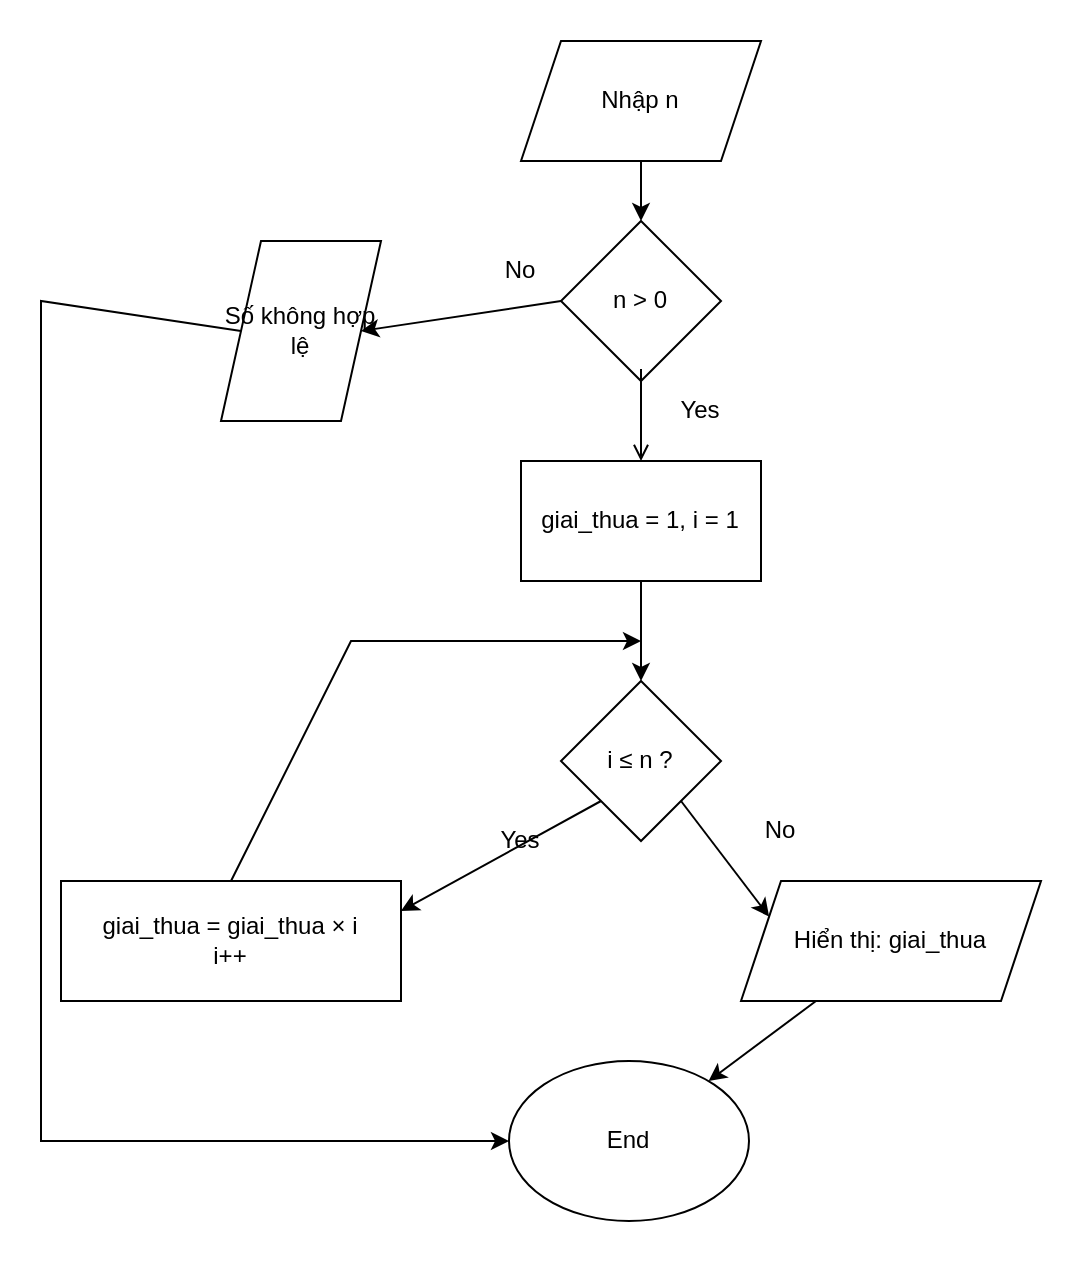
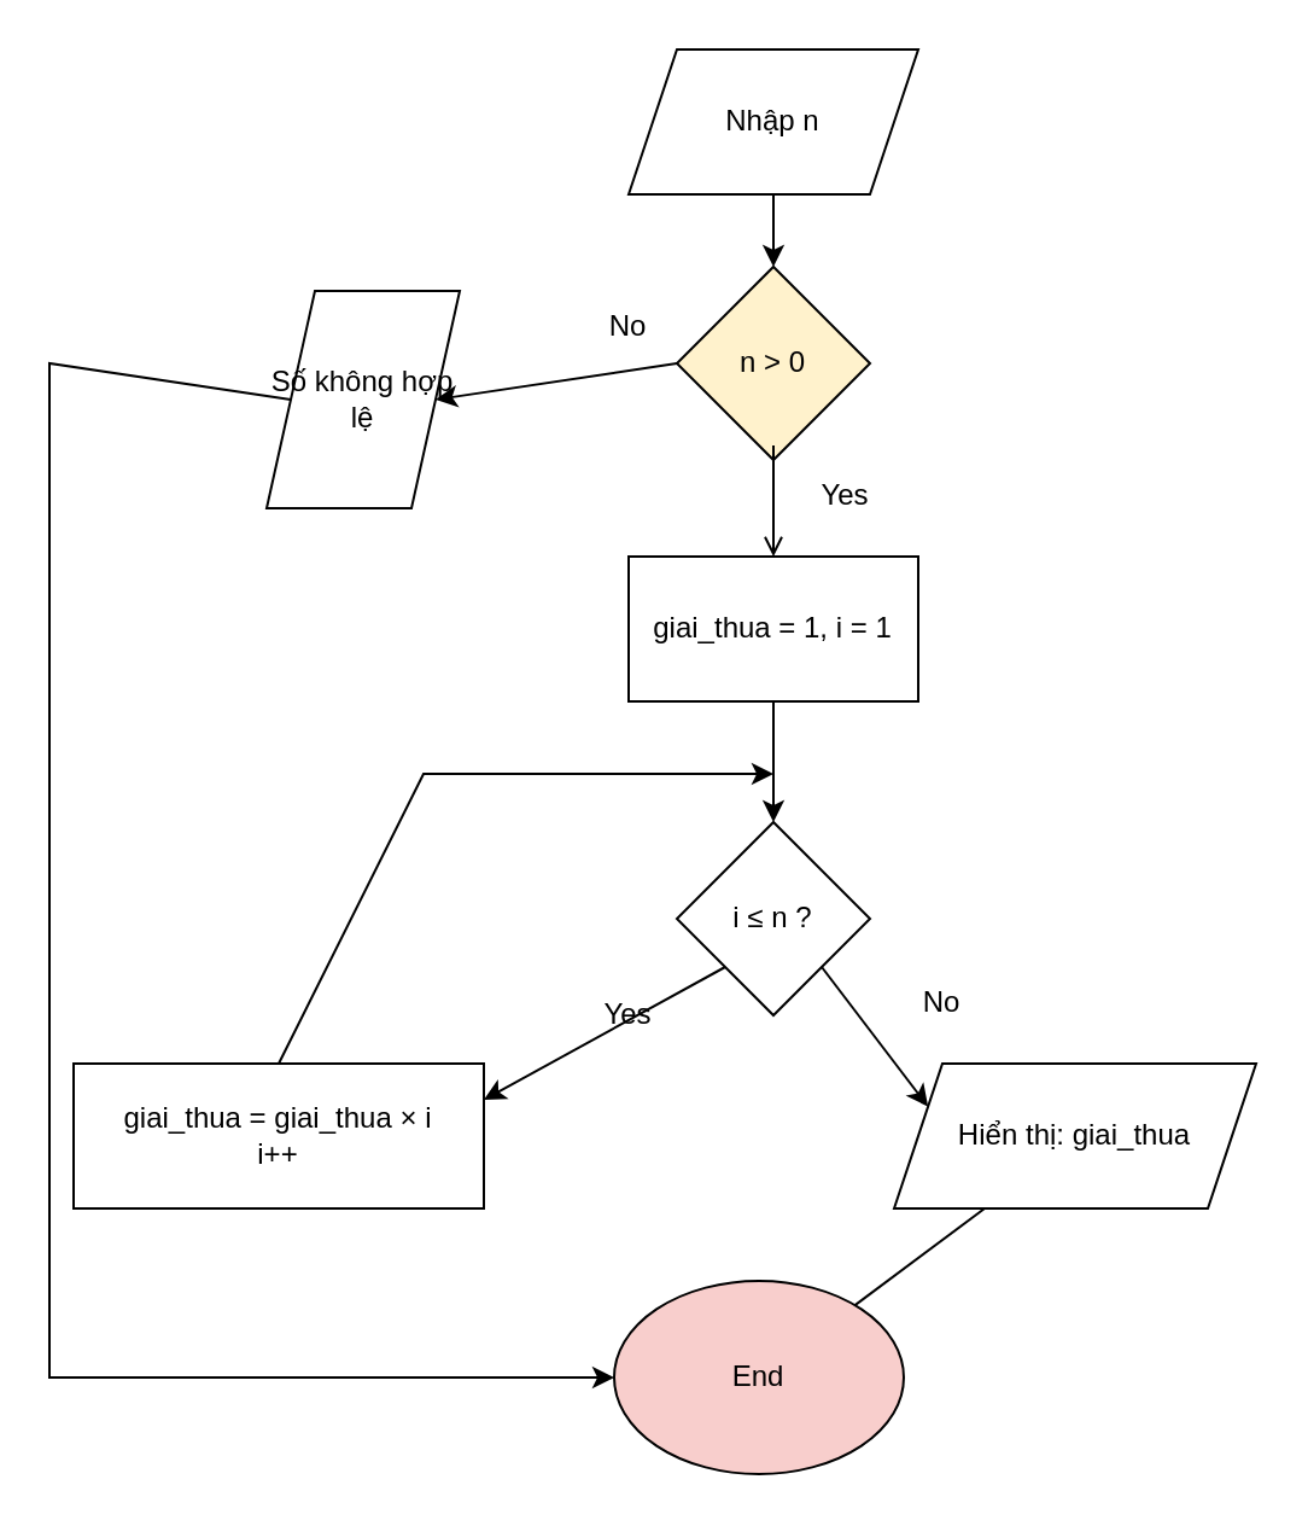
  <mxCell id="0" />
  <mxCell id="1" parent="0" />
  <mxCell id="2" value="Nhập n" style="shape=parallelogram;perimeter=parallelogramPerimeter;whiteSpace=wrap;html=1;fixedSize=1;" parent="1" vertex="1"><mxGeometry x="260" y="20" width="120" height="60" as="geometry" /></mxCell>
- <mxCell id="3" value="n &amp;gt; 0" style="rhombus;whiteSpace=wrap;html=1;" parent="1" vertex="1"><mxGeometry x="280" y="110" width="80" height="80" as="geometry" /></mxCell>
+ <mxCell id="3" value="n &amp;gt; 0" style="rhombus;whiteSpace=wrap;html=1;fillColor=#fff2cc;" parent="1" vertex="1"><mxGeometry x="280" y="110" width="80" height="80" as="geometry" /></mxCell>
  <mxCell id="4" value="Số không hợp lệ" style="shape=parallelogram;perimeter=parallelogramPerimeter;whiteSpace=wrap;html=1;fixedSize=1;" parent="1" vertex="1"><mxGeometry x="110" y="120" width="80" height="90" as="geometry" /></mxCell>
  <mxCell id="5" value="giai_thua = 1, i = 1" style="rounded=0;whiteSpace=wrap;html=1;" parent="1" vertex="1"><mxGeometry x="260" y="230" width="120" height="60" as="geometry" /></mxCell>
  <mxCell id="6" value="&lt;span class=&quot;hljs-selector-tag&quot;&gt;i&lt;/span&gt; ≤ &lt;span class=&quot;hljs-selector-tag&quot;&gt;n&lt;/span&gt; ?" style="rhombus;whiteSpace=wrap;html=1;" parent="1" vertex="1"><mxGeometry x="280" y="340" width="80" height="80" as="geometry" /></mxCell>
  <mxCell id="7" value="&lt;span class=&quot;hljs-selector-tag&quot;&gt;giai_thua&lt;/span&gt; = &lt;span class=&quot;hljs-selector-tag&quot;&gt;giai_thua&lt;/span&gt; × &lt;span class=&quot;hljs-selector-tag&quot;&gt;i&lt;/span&gt;&lt;div&gt;&lt;span class=&quot;hljs-selector-tag&quot;&gt;&lt;span class=&quot;hljs-selector-tag&quot;&gt;i++&lt;/span&gt;&lt;/span&gt;&lt;/div&gt;" style="rounded=0;whiteSpace=wrap;html=1;" parent="1" vertex="1"><mxGeometry x="30" y="440" width="170" height="60" as="geometry" /></mxCell>
  <mxCell id="8" value="&lt;span class=&quot;hljs-selector-tag&quot;&gt;Hi&lt;/span&gt;ể&lt;span class=&quot;hljs-selector-tag&quot;&gt;n&lt;/span&gt; &lt;span class=&quot;hljs-selector-tag&quot;&gt;th&lt;/span&gt;ị: &lt;span class=&quot;hljs-selector-tag&quot;&gt;giai_thua&lt;/span&gt;" style="shape=parallelogram;perimeter=parallelogramPerimeter;whiteSpace=wrap;html=1;fixedSize=1;" parent="1" vertex="1"><mxGeometry x="370" y="440" width="150" height="60" as="geometry" /></mxCell>
  <mxCell id="9" value="" style="endArrow=classic;html=1;rounded=0;exitX=0.5;exitY=1;exitDx=0;exitDy=0;entryX=0.5;entryY=0;entryDx=0;entryDy=0;" parent="1" source="2" target="3" edge="1"><mxGeometry width="50" height="50" relative="1" as="geometry"><mxPoint x="290" y="150" as="sourcePoint" /><mxPoint x="340" y="100" as="targetPoint" /></mxGeometry></mxCell>
  <mxCell id="10" value="" style="endArrow=classic;html=1;rounded=0;exitX=0;exitY=0.5;exitDx=0;exitDy=0;entryX=1;entryY=0.5;entryDx=0;entryDy=0;" parent="1" source="3" target="4" edge="1"><mxGeometry width="50" height="50" relative="1" as="geometry"><mxPoint x="290" y="150" as="sourcePoint" /><mxPoint x="340" y="100" as="targetPoint" /></mxGeometry></mxCell>
  <mxCell id="11" value="" style="endArrow=open;html=1;rounded=0;entryX=0.5;entryY=0;entryDx=0;entryDy=0;exitX=0.5;exitY=0.925;exitDx=0;exitDy=0;exitPerimeter=0;" parent="1" source="3" target="5" edge="1"><mxGeometry width="50" height="50" relative="1" as="geometry"><mxPoint x="320" y="190" as="sourcePoint" /><mxPoint x="340" y="170" as="targetPoint" /></mxGeometry></mxCell>
  <mxCell id="12" value="" style="endArrow=classic;html=1;rounded=0;exitX=0.5;exitY=1;exitDx=0;exitDy=0;entryX=0.5;entryY=0;entryDx=0;entryDy=0;" parent="1" source="5" target="6" edge="1"><mxGeometry width="50" height="50" relative="1" as="geometry"><mxPoint x="290" y="340" as="sourcePoint" /><mxPoint x="340" y="290" as="targetPoint" /></mxGeometry></mxCell>
  <mxCell id="13" value="" style="endArrow=classic;html=1;rounded=0;exitX=1;exitY=1;exitDx=0;exitDy=0;entryX=0;entryY=0.25;entryDx=0;entryDy=0;" parent="1" source="6" target="8" edge="1"><mxGeometry width="50" height="50" relative="1" as="geometry"><mxPoint x="290" y="470" as="sourcePoint" /><mxPoint x="340" y="420" as="targetPoint" /></mxGeometry></mxCell>
  <mxCell id="14" value="" style="endArrow=classic;html=1;rounded=0;exitX=0;exitY=1;exitDx=0;exitDy=0;entryX=1;entryY=0.25;entryDx=0;entryDy=0;" parent="1" source="6" target="7" edge="1"><mxGeometry width="50" height="50" relative="1" as="geometry"><mxPoint x="290" y="470" as="sourcePoint" /><mxPoint x="340" y="420" as="targetPoint" /></mxGeometry></mxCell>
- <mxCell id="15" value="End" style="ellipse;whiteSpace=wrap;html=1;" parent="1" vertex="1"><mxGeometry x="254" y="530" width="120" height="80" as="geometry" /></mxCell>
- <mxCell id="16" value="" style="endArrow=classic;html=1;rounded=0;exitX=0.25;exitY=1;exitDx=0;exitDy=0;" parent="1" source="8" target="15" edge="1"><mxGeometry width="50" height="50" relative="1" as="geometry"><mxPoint x="290" y="510" as="sourcePoint" /><mxPoint x="340" y="460" as="targetPoint" /></mxGeometry></mxCell>
+ <mxCell id="15" value="End" style="ellipse;whiteSpace=wrap;html=1;fillColor=#f8cecc;" parent="1" vertex="1"><mxGeometry x="254" y="530" width="120" height="80" as="geometry" /></mxCell>
+ <mxCell id="16" value="" style="endArrow=none;html=1;rounded=0;exitX=0.25;exitY=1;exitDx=0;exitDy=0;" parent="1" source="8" target="15" edge="1"><mxGeometry width="50" height="50" relative="1" as="geometry"><mxPoint x="290" y="510" as="sourcePoint" /><mxPoint x="340" y="460" as="targetPoint" /></mxGeometry></mxCell>
  <mxCell id="17" value="" style="endArrow=classic;html=1;rounded=0;exitX=0.5;exitY=0;exitDx=0;exitDy=0;" parent="1" source="7" edge="1"><mxGeometry width="50" height="50" relative="1" as="geometry"><mxPoint x="290" y="340" as="sourcePoint" /><mxPoint x="320" y="320" as="targetPoint" /><Array as="points"><mxPoint x="175" y="320" /></Array></mxGeometry></mxCell>
  <mxCell id="18" value="Yes" style="text;html=1;align=center;verticalAlign=middle;whiteSpace=wrap;rounded=0;" parent="1" vertex="1"><mxGeometry x="320" y="190" width="60" height="30" as="geometry" /></mxCell>
  <mxCell id="19" value="No" style="text;html=1;align=center;verticalAlign=middle;whiteSpace=wrap;rounded=0;" parent="1" vertex="1"><mxGeometry x="230" y="120" width="60" height="30" as="geometry" /></mxCell>
  <mxCell id="20" value="Yes" style="text;html=1;align=center;verticalAlign=middle;whiteSpace=wrap;rounded=0;" parent="1" vertex="1"><mxGeometry x="230" y="405" width="60" height="30" as="geometry" /></mxCell>
  <mxCell id="21" value="No" style="text;html=1;align=center;verticalAlign=middle;whiteSpace=wrap;rounded=0;" parent="1" vertex="1"><mxGeometry x="360" y="400" width="60" height="30" as="geometry" /></mxCell>
  <mxCell id="22" value="" style="endArrow=classic;html=1;rounded=0;exitX=0;exitY=0.5;exitDx=0;exitDy=0;entryX=0;entryY=0.5;entryDx=0;entryDy=0;" edge="1" parent="1" source="4" target="15"><mxGeometry width="50" height="50" relative="1" as="geometry"><mxPoint x="290" y="380" as="sourcePoint" /><mxPoint x="340" y="330" as="targetPoint" /><Array as="points"><mxPoint x="20" y="150" /><mxPoint x="20" y="570" /></Array></mxGeometry></mxCell>
